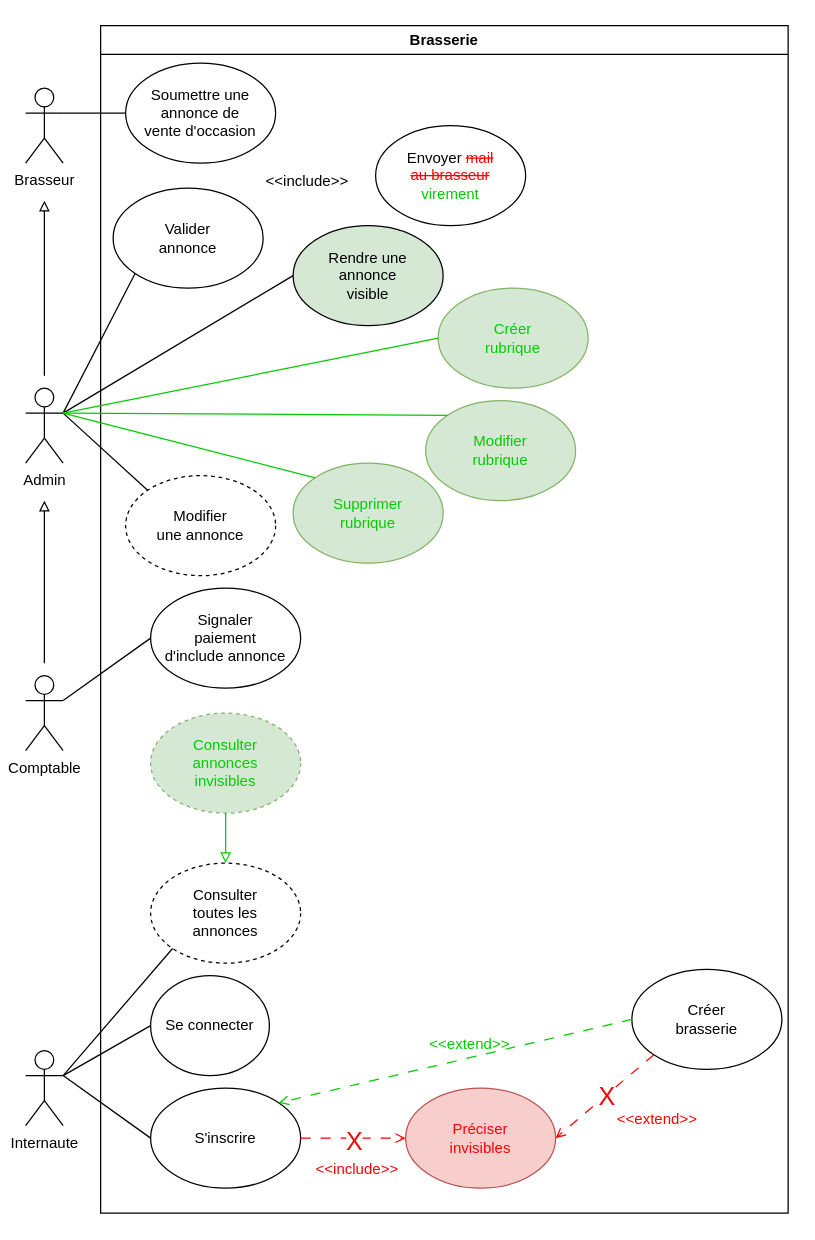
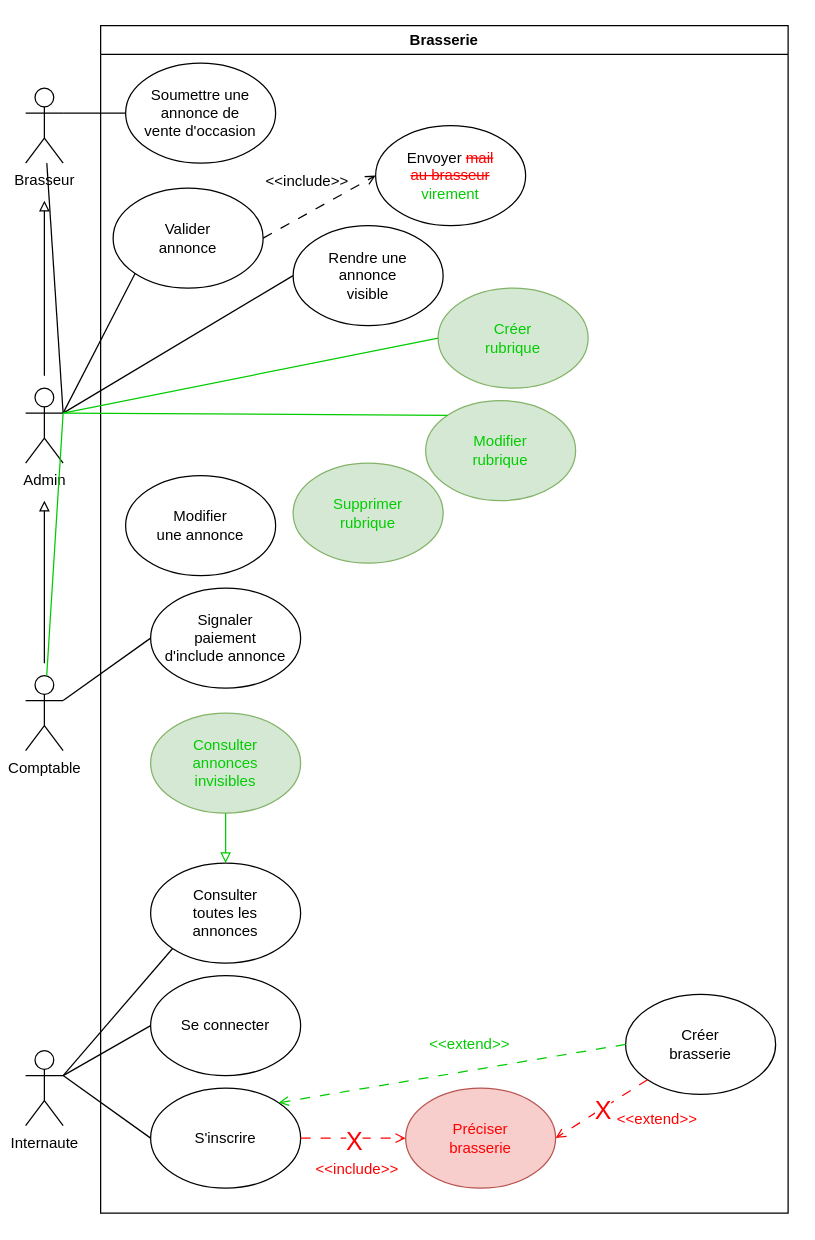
  <mxCell id="0" />
  <mxCell id="1" parent="0" />
  <mxCell id="2" value="Brasserie" style="swimlane;whiteSpace=wrap;html=1;" parent="1" vertex="1"><mxGeometry x="80" y="20" width="550" height="950" as="geometry" /></mxCell>
- <mxCell id="3" value="Se connecter" style="ellipse;whiteSpace=wrap;html=1;" parent="2" vertex="1"><mxGeometry x="40" y="760" width="95" height="80" as="geometry" /></mxCell>
+ <mxCell id="3" value="Se connecter" style="ellipse;whiteSpace=wrap;html=1;" parent="2" vertex="1"><mxGeometry x="40" y="760" width="120" height="80" as="geometry" /></mxCell>
  <mxCell id="4" value="S'inscrire" style="ellipse;whiteSpace=wrap;html=1;" parent="2" vertex="1"><mxGeometry x="40" y="850" width="120" height="80" as="geometry" /></mxCell>
- <mxCell id="5" value="&lt;font color=&quot;#ff0000&quot;&gt;Préciser&lt;br&gt;invisibles&lt;/font&gt;" style="ellipse;whiteSpace=wrap;html=1;fillColor=#f8cecc;strokeColor=#b85450;" parent="2" vertex="1"><mxGeometry x="244" y="850" width="120" height="80" as="geometry" /></mxCell>
- <mxCell id="6" value="Créer&lt;br&gt;brasserie" style="ellipse;whiteSpace=wrap;html=1;" parent="2" vertex="1"><mxGeometry x="425" y="755" width="120" height="80" as="geometry" /></mxCell>
+ <mxCell id="5" value="&lt;font color=&quot;#ff0000&quot;&gt;Préciser&lt;br&gt;brasserie&lt;/font&gt;" style="ellipse;whiteSpace=wrap;html=1;fillColor=#f8cecc;strokeColor=#b85450;" parent="2" vertex="1"><mxGeometry x="244" y="850" width="120" height="80" as="geometry" /></mxCell>
+ <mxCell id="6" value="Créer&lt;br&gt;brasserie" style="ellipse;whiteSpace=wrap;html=1;" parent="2" vertex="1"><mxGeometry x="420" y="775" width="120" height="80" as="geometry" /></mxCell>
  <mxCell id="7" value="" style="endArrow=open;html=1;rounded=0;endFill=0;dashed=1;dashPattern=8 8;entryX=0;entryY=0.5;entryDx=0;entryDy=0;exitX=1;exitY=0.5;exitDx=0;exitDy=0;strokeColor=#FF0000;" parent="2" source="4" target="5" edge="1"><mxGeometry width="50" height="50" relative="1" as="geometry"><mxPoint x="-30" y="780" as="sourcePoint" /><mxPoint x="20" y="730" as="targetPoint" /></mxGeometry></mxCell>
  <mxCell id="8" value="&lt;font color=&quot;#ff0000&quot; style=&quot;font-size: 20px;&quot;&gt;X&lt;/font&gt;" style="edgeLabel;html=1;align=center;verticalAlign=middle;resizable=0;points=[];" parent="7" vertex="1" connectable="0"><mxGeometry x="-0.007" y="-1" relative="1" as="geometry"><mxPoint as="offset" /></mxGeometry></mxCell>
  <mxCell id="9" value="" style="endArrow=open;html=1;rounded=0;endFill=0;dashed=1;dashPattern=8 8;entryX=1;entryY=0.5;entryDx=0;entryDy=0;exitX=0;exitY=1;exitDx=0;exitDy=0;fillColor=#f8cecc;strokeColor=#FF0000;" parent="2" source="6" target="5" edge="1"><mxGeometry width="50" height="50" relative="1" as="geometry"><mxPoint x="170" y="900" as="sourcePoint" /><mxPoint x="254" y="900" as="targetPoint" /></mxGeometry></mxCell>
  <mxCell id="10" value="&lt;font color=&quot;#ff0000&quot; style=&quot;font-size: 20px;&quot;&gt;X&lt;/font&gt;" style="edgeLabel;html=1;align=center;verticalAlign=middle;resizable=0;points=[];" parent="9" vertex="1" connectable="0"><mxGeometry x="-0.024" relative="1" as="geometry"><mxPoint as="offset" /></mxGeometry></mxCell>
  <mxCell id="11" value="&lt;font color=&quot;#ff0000&quot;&gt;&amp;lt;&amp;lt;extend&amp;gt;&amp;gt;&lt;/font&gt;" style="text;html=1;align=center;verticalAlign=middle;resizable=0;points=[];autosize=1;strokeColor=none;fillColor=none;" parent="2" vertex="1"><mxGeometry x="400" y="860" width="90" height="30" as="geometry" /></mxCell>
  <mxCell id="12" value="&lt;font color=&quot;#ff0000&quot;&gt;&amp;lt;&amp;lt;include&amp;gt;&amp;gt;&lt;/font&gt;" style="text;html=1;align=center;verticalAlign=middle;resizable=0;points=[];autosize=1;strokeColor=none;fillColor=none;" parent="2" vertex="1"><mxGeometry x="160" y="900" width="90" height="30" as="geometry" /></mxCell>
  <mxCell id="13" value="" style="endArrow=open;html=1;rounded=0;endFill=0;dashed=1;dashPattern=8 8;entryX=1;entryY=0;entryDx=0;entryDy=0;exitX=0;exitY=0.5;exitDx=0;exitDy=0;strokeColor=#00CC00;" parent="2" source="6" target="4" edge="1"><mxGeometry width="50" height="50" relative="1" as="geometry"><mxPoint x="448" y="853" as="sourcePoint" /><mxPoint x="374" y="900" as="targetPoint" /></mxGeometry></mxCell>
  <mxCell id="14" value="&lt;font color=&quot;#00cc00&quot;&gt;&amp;lt;&amp;lt;extend&amp;gt;&amp;gt;&lt;/font&gt;" style="text;html=1;align=center;verticalAlign=middle;resizable=0;points=[];autosize=1;strokeColor=none;fillColor=none;" parent="2" vertex="1"><mxGeometry x="250" y="800" width="90" height="30" as="geometry" /></mxCell>
  <mxCell id="15" value="Valider&lt;br&gt;annonce" style="ellipse;whiteSpace=wrap;html=1;" parent="2" vertex="1"><mxGeometry x="10" y="130" width="120" height="80" as="geometry" /></mxCell>
- <mxCell id="16" value="Rendre une&lt;br&gt;annonce&lt;br&gt;visible" style="ellipse;whiteSpace=wrap;html=1;fillColor=#d5e8d4;" parent="2" vertex="1"><mxGeometry x="154" y="160" width="120" height="80" as="geometry" /></mxCell>
- <mxCell id="17" value="Modifier&lt;br&gt;une annonce" style="ellipse;whiteSpace=wrap;html=1;dashed=1;" parent="2" vertex="1"><mxGeometry x="20" y="360" width="120" height="80" as="geometry" /></mxCell>
+ <mxCell id="16" value="Rendre une&lt;br&gt;annonce&lt;br&gt;visible" style="ellipse;whiteSpace=wrap;html=1;" parent="2" vertex="1"><mxGeometry x="154" y="160" width="120" height="80" as="geometry" /></mxCell>
+ <mxCell id="17" value="Modifier&lt;br&gt;une annonce" style="ellipse;whiteSpace=wrap;html=1;" parent="2" vertex="1"><mxGeometry x="20" y="360" width="120" height="80" as="geometry" /></mxCell>
  <mxCell id="18" value="Soumettre une&lt;br&gt;annonce de&lt;br&gt;vente d'occasion" style="ellipse;whiteSpace=wrap;html=1;" parent="2" vertex="1"><mxGeometry x="20" y="30" width="120" height="80" as="geometry" /></mxCell>
- <mxCell id="19" value="Consulter&lt;br&gt;toutes les&lt;br&gt;annonces" style="ellipse;whiteSpace=wrap;html=1;dashed=1;" parent="2" vertex="1"><mxGeometry x="40" y="670" width="120" height="80" as="geometry" /></mxCell>
+ <mxCell id="19" value="Consulter&lt;br&gt;toutes les&lt;br&gt;annonces" style="ellipse;whiteSpace=wrap;html=1;" parent="2" vertex="1"><mxGeometry x="40" y="670" width="120" height="80" as="geometry" /></mxCell>
  <mxCell id="20" value="Signaler&lt;br&gt;paiement&lt;br&gt;d'include annonce" style="ellipse;whiteSpace=wrap;html=1;" parent="2" vertex="1"><mxGeometry x="40" y="450" width="120" height="80" as="geometry" /></mxCell>
- <mxCell id="21" value="&lt;font color=&quot;#00cc00&quot;&gt;Consulter&lt;br&gt;annonces&lt;br&gt;invisibles&lt;/font&gt;" style="ellipse;whiteSpace=wrap;html=1;fillColor=#d5e8d4;strokeColor=#82b366;dashed=1;" parent="2" vertex="1"><mxGeometry x="40" y="550" width="120" height="80" as="geometry" /></mxCell>
+ <mxCell id="21" value="&lt;font color=&quot;#00cc00&quot;&gt;Consulter&lt;br&gt;annonces&lt;br&gt;invisibles&lt;/font&gt;" style="ellipse;whiteSpace=wrap;html=1;fillColor=#d5e8d4;strokeColor=#82b366;" parent="2" vertex="1"><mxGeometry x="40" y="550" width="120" height="80" as="geometry" /></mxCell>
  <mxCell id="22" value="" style="endArrow=block;html=1;rounded=0;exitX=0.5;exitY=1;exitDx=0;exitDy=0;entryX=0.5;entryY=0;entryDx=0;entryDy=0;endFill=0;strokeColor=#00CC00;" parent="2" source="21" target="19" edge="1"><mxGeometry width="50" height="50" relative="1" as="geometry"><mxPoint x="-80" y="720" as="sourcePoint" /><mxPoint x="-30" y="670" as="targetPoint" /></mxGeometry></mxCell>
  <mxCell id="23" value="Envoyer &lt;font color=&quot;#ff0000&quot;&gt;&lt;strike&gt;mail&lt;br&gt;au brasseur&lt;/strike&gt;&lt;/font&gt;&lt;br&gt;&lt;font color=&quot;#00cc00&quot;&gt;virement&lt;/font&gt;" style="ellipse;whiteSpace=wrap;html=1;" parent="2" vertex="1"><mxGeometry x="220" y="80" width="120" height="80" as="geometry" /></mxCell>
+ <mxCell id="24" value="" style="endArrow=open;html=1;rounded=0;endFill=0;dashed=1;dashPattern=8 8;strokeColor=#000000;exitX=1;exitY=0.5;exitDx=0;exitDy=0;entryX=0;entryY=0.5;entryDx=0;entryDy=0;" parent="2" source="15" target="23" edge="1"><mxGeometry width="50" height="50" relative="1" as="geometry"><mxPoint x="240" y="90" as="sourcePoint" /><mxPoint x="270" y="160" as="targetPoint" /></mxGeometry></mxCell>
  <mxCell id="25" value="&amp;lt;&amp;lt;include&amp;gt;&amp;gt;" style="text;html=1;align=center;verticalAlign=middle;resizable=0;points=[];autosize=1;strokeColor=none;fillColor=none;" parent="2" vertex="1"><mxGeometry x="120" y="110" width="90" height="30" as="geometry" /></mxCell>
  <mxCell id="26" value="&lt;font color=&quot;#00cc00&quot;&gt;Créer&lt;br&gt;rubrique&lt;/font&gt;" style="ellipse;whiteSpace=wrap;html=1;fillColor=#d5e8d4;strokeColor=#82b366;" parent="2" vertex="1"><mxGeometry x="270" y="210" width="120" height="80" as="geometry" /></mxCell>
  <mxCell id="27" value="&lt;font color=&quot;#00cc00&quot;&gt;Modifier&lt;br&gt;rubrique&lt;/font&gt;" style="ellipse;whiteSpace=wrap;html=1;fillColor=#d5e8d4;strokeColor=#82b366;" parent="2" vertex="1"><mxGeometry x="260" y="300" width="120" height="80" as="geometry" /></mxCell>
  <mxCell id="28" value="&lt;font color=&quot;#00cc00&quot;&gt;Supprimer&lt;br&gt;rubrique&lt;/font&gt;" style="ellipse;whiteSpace=wrap;html=1;fillColor=#d5e8d4;strokeColor=#82b366;" parent="2" vertex="1"><mxGeometry x="154" y="350" width="120" height="80" as="geometry" /></mxCell>
  <mxCell id="29" value="Comptable" style="shape=umlActor;verticalLabelPosition=bottom;verticalAlign=top;html=1;outlineConnect=0;" parent="1" vertex="1"><mxGeometry x="20" y="540" width="30" height="60" as="geometry" /></mxCell>
  <mxCell id="30" value="Admin" style="shape=umlActor;verticalLabelPosition=bottom;verticalAlign=top;html=1;outlineConnect=0;" parent="1" vertex="1"><mxGeometry x="20" y="310" width="30" height="60" as="geometry" /></mxCell>
  <mxCell id="31" value="Brasseur" style="shape=umlActor;verticalLabelPosition=bottom;verticalAlign=top;html=1;outlineConnect=0;" parent="1" vertex="1"><mxGeometry x="20" y="70" width="30" height="60" as="geometry" /></mxCell>
  <mxCell id="32" value="Internaute" style="shape=umlActor;verticalLabelPosition=bottom;verticalAlign=top;html=1;outlineConnect=0;" parent="1" vertex="1"><mxGeometry x="20" y="840" width="30" height="60" as="geometry" /></mxCell>
  <mxCell id="33" value="" style="endArrow=block;html=1;rounded=0;endFill=0;" parent="1" edge="1"><mxGeometry width="50" height="50" relative="1" as="geometry"><mxPoint x="35" y="300" as="sourcePoint" /><mxPoint x="35" y="160" as="targetPoint" /></mxGeometry></mxCell>
  <mxCell id="34" value="" style="endArrow=block;html=1;rounded=0;endFill=0;" parent="1" edge="1"><mxGeometry width="50" height="50" relative="1" as="geometry"><mxPoint x="35" y="530" as="sourcePoint" /><mxPoint x="35" y="400" as="targetPoint" /></mxGeometry></mxCell>
  <mxCell id="35" value="" style="endArrow=none;html=1;rounded=0;exitX=1;exitY=0.333;exitDx=0;exitDy=0;exitPerimeter=0;entryX=0;entryY=0.5;entryDx=0;entryDy=0;" parent="1" source="32" target="3" edge="1"><mxGeometry width="50" height="50" relative="1" as="geometry"><mxPoint x="0" y="870" as="sourcePoint" /><mxPoint x="50" y="820" as="targetPoint" /></mxGeometry></mxCell>
  <mxCell id="36" value="" style="endArrow=none;html=1;rounded=0;exitX=0;exitY=0.5;exitDx=0;exitDy=0;entryX=1;entryY=0.333;entryDx=0;entryDy=0;entryPerimeter=0;" parent="1" source="4" target="32" edge="1"><mxGeometry width="50" height="50" relative="1" as="geometry"><mxPoint x="-20" y="810" as="sourcePoint" /><mxPoint x="30" y="760" as="targetPoint" /></mxGeometry></mxCell>
  <mxCell id="37" value="" style="endArrow=none;html=1;rounded=0;exitX=1;exitY=0.333;exitDx=0;exitDy=0;exitPerimeter=0;entryX=0;entryY=1;entryDx=0;entryDy=0;" parent="1" source="32" target="19" edge="1"><mxGeometry width="50" height="50" relative="1" as="geometry"><mxPoint x="60" y="870" as="sourcePoint" /><mxPoint x="130" y="830" as="targetPoint" /></mxGeometry></mxCell>
  <mxCell id="38" value="" style="endArrow=none;html=1;rounded=0;exitX=1;exitY=0.333;exitDx=0;exitDy=0;exitPerimeter=0;entryX=0;entryY=0.5;entryDx=0;entryDy=0;" parent="1" source="29" target="20" edge="1"><mxGeometry width="50" height="50" relative="1" as="geometry"><mxPoint x="60" y="870" as="sourcePoint" /><mxPoint x="148" y="768" as="targetPoint" /></mxGeometry></mxCell>
  <mxCell id="39" value="" style="endArrow=none;html=1;rounded=0;exitX=1;exitY=0.333;exitDx=0;exitDy=0;exitPerimeter=0;entryX=0;entryY=0.5;entryDx=0;entryDy=0;" parent="1" source="31" target="18" edge="1"><mxGeometry width="50" height="50" relative="1" as="geometry"><mxPoint x="60" y="570" as="sourcePoint" /><mxPoint x="130" y="520" as="targetPoint" /></mxGeometry></mxCell>
  <mxCell id="40" value="" style="endArrow=none;html=1;rounded=0;exitX=1;exitY=0.333;exitDx=0;exitDy=0;exitPerimeter=0;entryX=0;entryY=1;entryDx=0;entryDy=0;" parent="1" source="30" target="15" edge="1"><mxGeometry width="50" height="50" relative="1" as="geometry"><mxPoint x="60" y="100" as="sourcePoint" /><mxPoint x="130" y="100" as="targetPoint" /></mxGeometry></mxCell>
  <mxCell id="41" value="" style="endArrow=none;html=1;rounded=0;exitX=1;exitY=0.333;exitDx=0;exitDy=0;exitPerimeter=0;entryX=0;entryY=0.5;entryDx=0;entryDy=0;" parent="1" source="30" target="16" edge="1"><mxGeometry width="50" height="50" relative="1" as="geometry"><mxPoint x="60" y="340" as="sourcePoint" /><mxPoint x="148" y="238" as="targetPoint" /></mxGeometry></mxCell>
- <mxCell id="42" value="" style="endArrow=none;html=1;rounded=0;exitX=1;exitY=0.333;exitDx=0;exitDy=0;exitPerimeter=0;entryX=0;entryY=0;entryDx=0;entryDy=0;" parent="1" source="30" target="17" edge="1"><mxGeometry width="50" height="50" relative="1" as="geometry"><mxPoint x="60" y="340" as="sourcePoint" /><mxPoint x="240" y="260" as="targetPoint" /></mxGeometry></mxCell>
+ <mxCell id="42" value="" style="endArrow=none;html=1;rounded=0;exitX=1;exitY=0.333;exitDx=0;exitDy=0;exitPerimeter=0;" parent="1" source="30" target="31" edge="1"><mxGeometry width="50" height="50" relative="1" as="geometry"><mxPoint x="60" y="340" as="sourcePoint" /><mxPoint x="240" y="260" as="targetPoint" /></mxGeometry></mxCell>
  <mxCell id="43" value="" style="endArrow=none;html=1;rounded=0;exitX=1;exitY=0.333;exitDx=0;exitDy=0;exitPerimeter=0;entryX=0;entryY=0.5;entryDx=0;entryDy=0;strokeColor=#00CC00;" parent="1" source="30" target="26" edge="1"><mxGeometry width="50" height="50" relative="1" as="geometry"><mxPoint x="60" y="340" as="sourcePoint" /><mxPoint x="244" y="230" as="targetPoint" /></mxGeometry></mxCell>
  <mxCell id="44" value="" style="endArrow=none;html=1;rounded=0;exitX=1;exitY=0.333;exitDx=0;exitDy=0;exitPerimeter=0;entryX=0;entryY=0;entryDx=0;entryDy=0;strokeColor=#00CC00;" parent="1" source="30" target="27" edge="1"><mxGeometry width="50" height="50" relative="1" as="geometry"><mxPoint x="60" y="340" as="sourcePoint" /><mxPoint x="360" y="280" as="targetPoint" /></mxGeometry></mxCell>
- <mxCell id="45" value="" style="endArrow=none;html=1;rounded=0;exitX=1;exitY=0.333;exitDx=0;exitDy=0;exitPerimeter=0;entryX=0;entryY=0;entryDx=0;entryDy=0;strokeColor=#00CC00;" parent="1" source="30" target="28" edge="1"><mxGeometry width="50" height="50" relative="1" as="geometry"><mxPoint x="60" y="340" as="sourcePoint" /><mxPoint x="368" y="342" as="targetPoint" /></mxGeometry></mxCell>
+ <mxCell id="45" value="" style="endArrow=none;html=1;rounded=0;exitX=1;exitY=0.333;exitDx=0;exitDy=0;exitPerimeter=0;strokeColor=#00CC00;" parent="1" source="30" target="29" edge="1"><mxGeometry width="50" height="50" relative="1" as="geometry"><mxPoint x="60" y="340" as="sourcePoint" /><mxPoint x="368" y="342" as="targetPoint" /></mxGeometry></mxCell>
